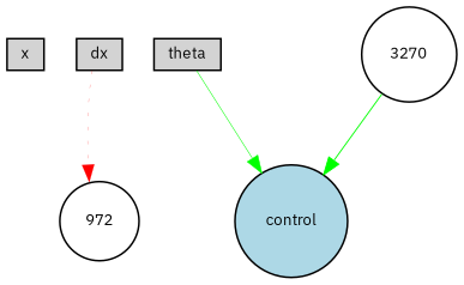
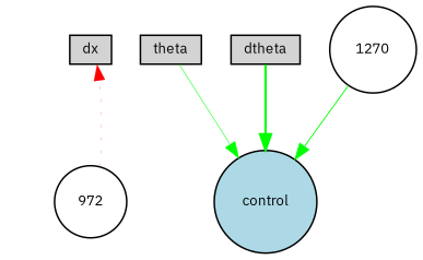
  digraph {
    fontname="IBM Plex Sans"
    node [fillcolor=lightgray fontname="IBM Plex Sans" fontsize=9 shape=box style=filled]
    edge [color=green fontname="IBM Plex Sans" style=solid]
-   x [height=0.2 width=0.2]
    dx [height=0.2 width=0.2]
    n3 [fillcolor=white height=0.2 label=972 shape=circle width=0.2]
    control [fillcolor=lightblue height=0.2 shape=circle width=0.2]
    theta [height=0.2 width=0.2]
-   1270 [fillcolor=white height=0.2 shape=circle width=0.2 label=3270]
-   dx -> n3 [color=red penwidth=0.1246109653984554 style=dotted]
+   dtheta [height=0.2 width=0.2]
+   1270 [fillcolor=white height=0.2 shape=circle width=0.2]
+   n3 -> dx [color=red penwidth=0.1246109653984554 style=dotted]
    theta -> control [penwidth=0.34246267238797806]
+   dtheta -> control [penwidth=1.3729844017923925]
    1270 -> control [penwidth=0.593397861174565]
  }
